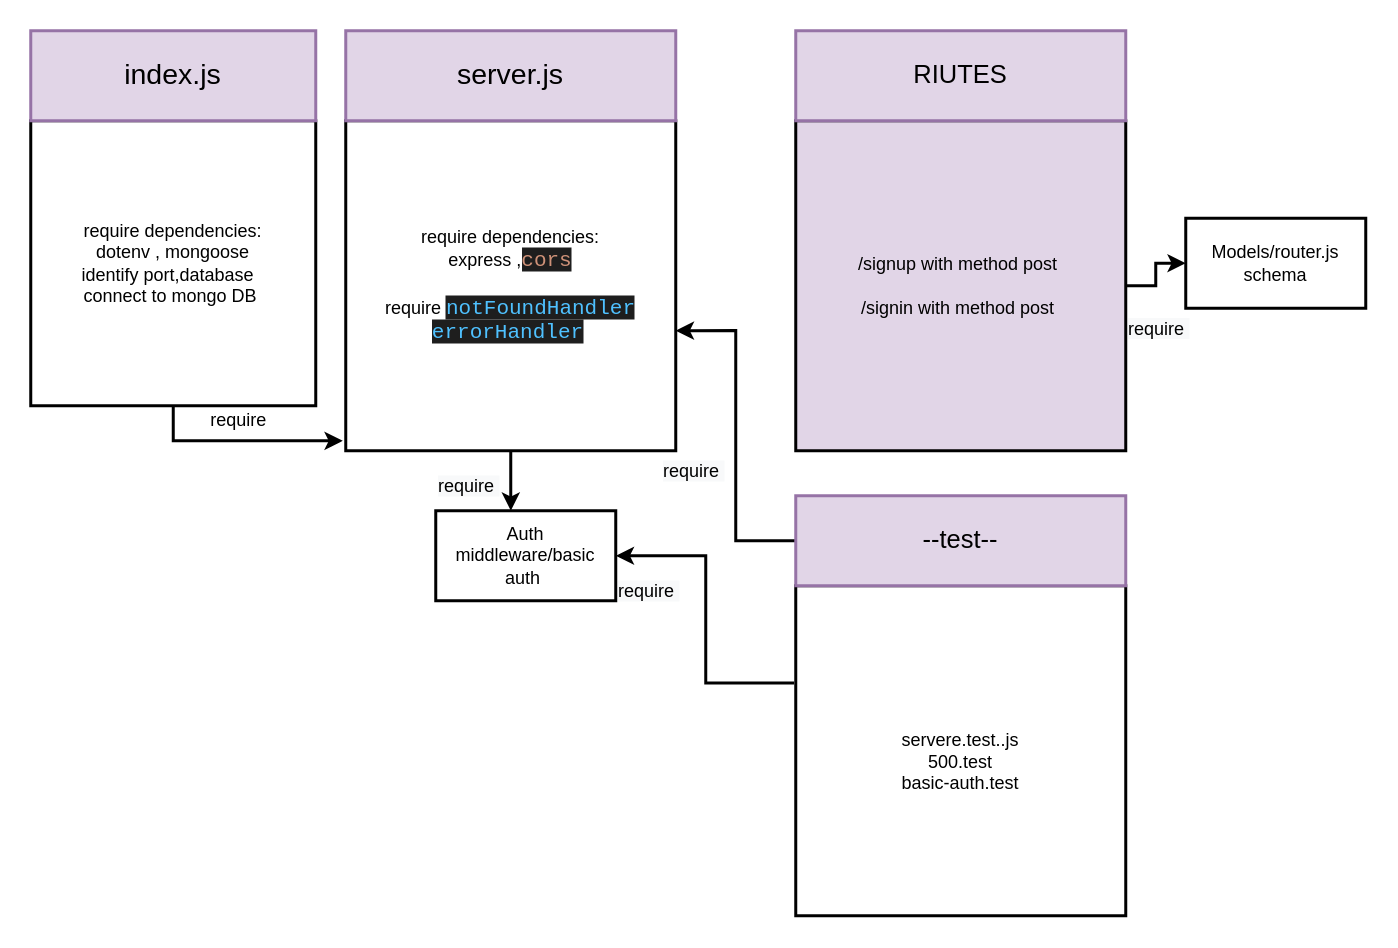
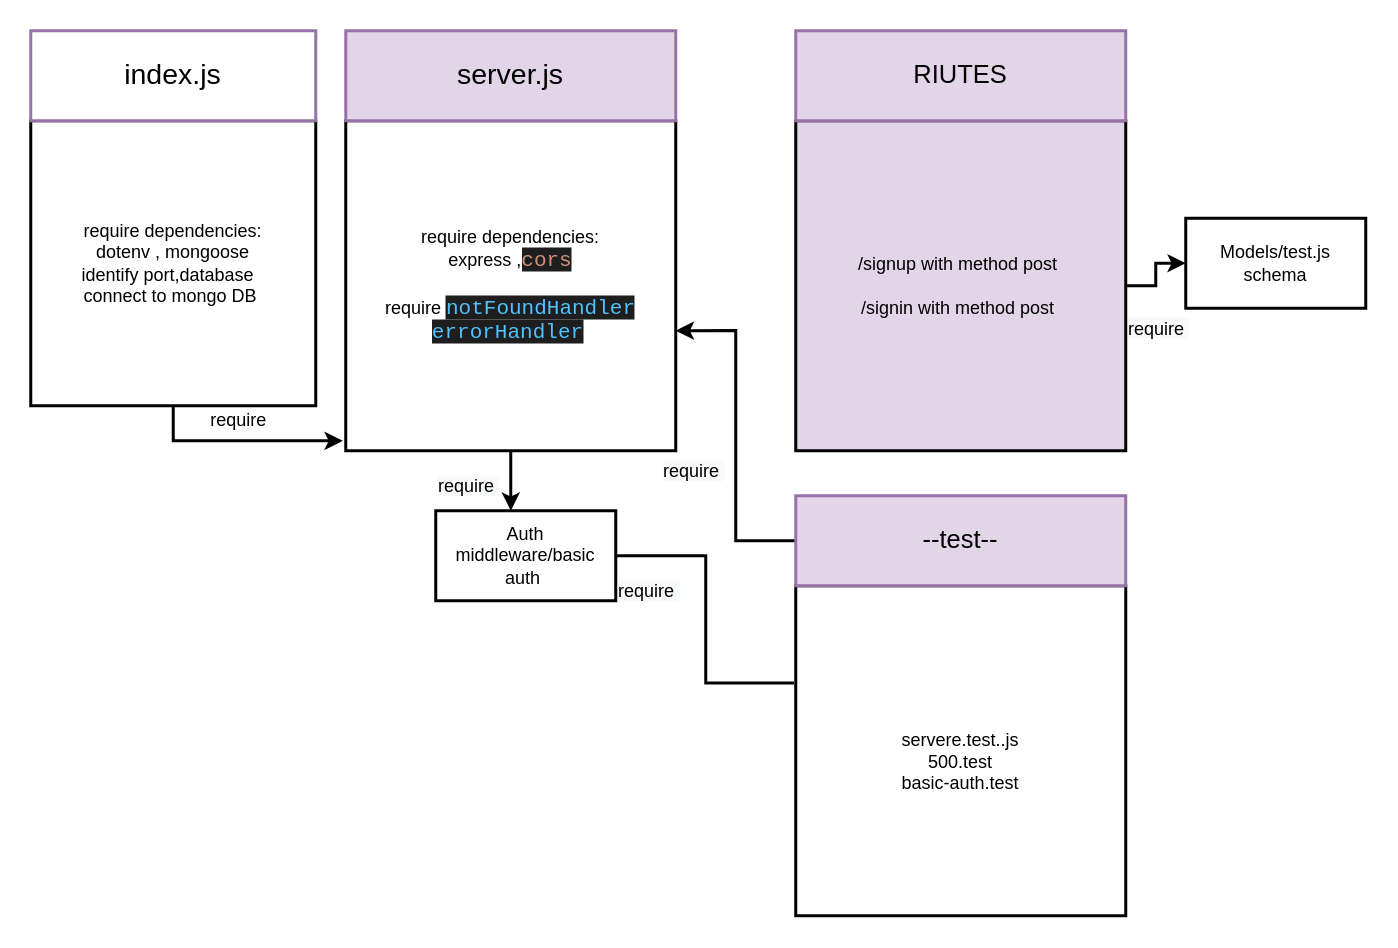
  <mxCell id="0" />
  <mxCell id="1" parent="0" />
  <mxCell id="2" style="edgeStyle=orthogonalEdgeStyle;rounded=0;orthogonalLoop=1;jettySize=auto;html=1;exitX=0.5;exitY=1;exitDx=0;exitDy=0;entryX=-0.009;entryY=0.97;entryDx=0;entryDy=0;entryPerimeter=0;strokeWidth=2;" edge="1" parent="1" source="3" target="6"><mxGeometry relative="1" as="geometry" /></mxCell>
  <mxCell id="3" value="require dependencies:&lt;br&gt;dotenv , mongoose&lt;br&gt;identify port,database&amp;nbsp;&amp;nbsp;&lt;br&gt;connect to mongo DB&amp;nbsp;" style="whiteSpace=wrap;html=1;aspect=fixed;strokeWidth=2;" vertex="1" parent="1"><mxGeometry x="20" y="80" width="190" height="190" as="geometry" /></mxCell>
- <mxCell id="4" value="&lt;font style=&quot;font-size: 19px&quot;&gt;index.js&lt;/font&gt;" style="rounded=0;whiteSpace=wrap;html=1;strokeWidth=2;fillColor=#e1d5e7;strokeColor=#9673a6;" vertex="1" parent="1"><mxGeometry x="20" y="20" width="190" height="60" as="geometry" /></mxCell>
+ <mxCell id="4" value="&lt;font style=&quot;font-size: 19px&quot;&gt;index.js&lt;/font&gt;" style="rounded=0;whiteSpace=wrap;html=1;strokeWidth=2;fillColor=#ffffff;strokeColor=#9673a6;" vertex="1" parent="1"><mxGeometry x="20" y="20" width="190" height="60" as="geometry" /></mxCell>
  <mxCell id="5" style="edgeStyle=orthogonalEdgeStyle;rounded=0;orthogonalLoop=1;jettySize=auto;html=1;exitX=0.5;exitY=1;exitDx=0;exitDy=0;entryX=0.417;entryY=0;entryDx=0;entryDy=0;entryPerimeter=0;strokeWidth=2;" edge="1" parent="1" source="6" target="14"><mxGeometry relative="1" as="geometry"><mxPoint x="340" y="330" as="targetPoint" /></mxGeometry></mxCell>
  <mxCell id="6" value="require dependencies:&lt;br&gt;express ,&lt;span style=&quot;color: rgb(206 , 145 , 120) ; background-color: rgb(30 , 30 , 30) ; font-family: &amp;#34;consolas&amp;#34; , &amp;#34;courier new&amp;#34; , monospace ; font-size: 14px&quot;&gt;cors&lt;/span&gt;&lt;br&gt;&lt;br&gt;require&amp;nbsp;&lt;span style=&quot;color: rgb(79 , 193 , 255) ; background-color: rgb(30 , 30 , 30) ; font-family: &amp;#34;consolas&amp;#34; , &amp;#34;courier new&amp;#34; , monospace ; font-size: 14px&quot;&gt;notFoundHandler&lt;br&gt;&lt;/span&gt;&lt;span style=&quot;color: rgb(79 , 193 , 255) ; background-color: rgb(30 , 30 , 30) ; font-family: &amp;#34;consolas&amp;#34; , &amp;#34;courier new&amp;#34; , monospace ; font-size: 14px&quot;&gt;errorHandler&lt;/span&gt;&lt;span&gt;&amp;nbsp;&lt;/span&gt;" style="whiteSpace=wrap;html=1;aspect=fixed;strokeWidth=2;" vertex="1" parent="1"><mxGeometry x="230" y="80" width="220" height="220" as="geometry" /></mxCell>
  <mxCell id="7" value="&lt;font style=&quot;font-size: 19px&quot;&gt;server.js&lt;/font&gt;" style="rounded=0;whiteSpace=wrap;html=1;strokeWidth=2;fillColor=#e1d5e7;strokeColor=#9673a6;" vertex="1" parent="1"><mxGeometry x="230" y="20" width="220" height="60" as="geometry" /></mxCell>
  <mxCell id="8" value="require&amp;nbsp;" style="text;html=1;align=center;verticalAlign=middle;resizable=0;points=[];autosize=1;strokeColor=none;" vertex="1" parent="1"><mxGeometry x="130" y="270" width="60" height="20" as="geometry" /></mxCell>
  <mxCell id="9" style="edgeStyle=orthogonalEdgeStyle;rounded=0;orthogonalLoop=1;jettySize=auto;html=1;exitX=1;exitY=0.5;exitDx=0;exitDy=0;entryX=0;entryY=0.5;entryDx=0;entryDy=0;strokeWidth=2;" edge="1" parent="1" source="10" target="12"><mxGeometry relative="1" as="geometry" /></mxCell>
  <mxCell id="10" value="/signup with method post&amp;nbsp;&lt;br&gt;&lt;br&gt;/signin with method post&amp;nbsp;" style="whiteSpace=wrap;html=1;aspect=fixed;strokeWidth=2;fillColor=#e1d5e7;" vertex="1" parent="1"><mxGeometry x="530" y="80" width="220" height="220" as="geometry" /></mxCell>
  <mxCell id="11" value="&lt;font style=&quot;font-size: 17px&quot;&gt;RIUTES&lt;/font&gt;" style="rounded=0;whiteSpace=wrap;html=1;strokeWidth=2;fillColor=#e1d5e7;strokeColor=#9673a6;" vertex="1" parent="1"><mxGeometry x="530" y="20" width="220" height="60" as="geometry" /></mxCell>
- <mxCell id="12" value="Models/router.js&lt;br&gt;schema" style="rounded=0;whiteSpace=wrap;html=1;strokeWidth=2;" vertex="1" parent="1"><mxGeometry x="790" y="145" width="120" height="60" as="geometry" /></mxCell>
+ <mxCell id="12" value="Models/test.js&lt;br&gt;schema" style="rounded=0;whiteSpace=wrap;html=1;strokeWidth=2;" vertex="1" parent="1"><mxGeometry x="790" y="145" width="120" height="60" as="geometry" /></mxCell>
  <mxCell id="13" value="&lt;span style=&quot;color: rgb(0, 0, 0); font-family: helvetica; font-size: 12px; font-style: normal; font-weight: 400; letter-spacing: normal; text-align: center; text-indent: 0px; text-transform: none; word-spacing: 0px; background-color: rgb(248, 249, 250); display: inline; float: none;&quot;&gt;require&amp;nbsp;&lt;/span&gt;" style="text;whiteSpace=wrap;html=1;strokeWidth=2;" vertex="1" parent="1"><mxGeometry x="750" y="205" width="70" height="30" as="geometry" /></mxCell>
  <mxCell id="14" value="Auth middleware/basic auth&amp;nbsp;" style="rounded=0;whiteSpace=wrap;html=1;strokeWidth=2;" vertex="1" parent="1"><mxGeometry x="290" y="340" width="120" height="60" as="geometry" /></mxCell>
  <mxCell id="15" value="&lt;span style=&quot;color: rgb(0, 0, 0); font-family: helvetica; font-size: 12px; font-style: normal; font-weight: 400; letter-spacing: normal; text-align: center; text-indent: 0px; text-transform: none; word-spacing: 0px; background-color: rgb(248, 249, 250); display: inline; float: none;&quot;&gt;require&amp;nbsp;&lt;/span&gt;" style="text;whiteSpace=wrap;html=1;strokeWidth=2;" vertex="1" parent="1"><mxGeometry x="290" y="310" width="70" height="30" as="geometry" /></mxCell>
  <mxCell id="16" value="&lt;br&gt;servere.test..js&lt;br&gt;500.test&lt;br&gt;basic-auth.test" style="whiteSpace=wrap;html=1;aspect=fixed;strokeWidth=2;" vertex="1" parent="1"><mxGeometry x="530" y="390" width="220" height="220" as="geometry" /></mxCell>
- <mxCell id="17" style="edgeStyle=orthogonalEdgeStyle;rounded=0;orthogonalLoop=1;jettySize=auto;html=1;exitX=-0.005;exitY=0.295;exitDx=0;exitDy=0;entryX=1;entryY=0.5;entryDx=0;entryDy=0;exitPerimeter=0;strokeWidth=2;" edge="1" parent="1" source="16" target="14"><mxGeometry relative="1" as="geometry" /></mxCell>
+ <mxCell id="17" style="edgeStyle=orthogonalEdgeStyle;rounded=0;orthogonalLoop=1;jettySize=auto;html=1;exitX=-0.005;exitY=0.295;exitDx=0;exitDy=0;entryX=1;entryY=0.5;entryDx=0;entryDy=0;exitPerimeter=0;strokeWidth=2;endArrow=none;" edge="1" parent="1" source="16" target="14"><mxGeometry relative="1" as="geometry" /></mxCell>
  <mxCell id="18" style="edgeStyle=orthogonalEdgeStyle;rounded=0;orthogonalLoop=1;jettySize=auto;html=1;exitX=0;exitY=0.5;exitDx=0;exitDy=0;entryX=1;entryY=0.636;entryDx=0;entryDy=0;entryPerimeter=0;strokeWidth=2;" edge="1" parent="1" source="19" target="6"><mxGeometry relative="1" as="geometry" /></mxCell>
  <mxCell id="19" value="&lt;font style=&quot;font-size: 17px&quot;&gt;--test--&lt;/font&gt;" style="rounded=0;whiteSpace=wrap;html=1;strokeWidth=2;fillColor=#e1d5e7;strokeColor=#9673a6;" vertex="1" parent="1"><mxGeometry x="530" y="330" width="220" height="60" as="geometry" /></mxCell>
  <mxCell id="20" value="&lt;span style=&quot;color: rgb(0, 0, 0); font-family: helvetica; font-size: 12px; font-style: normal; font-weight: 400; letter-spacing: normal; text-align: center; text-indent: 0px; text-transform: none; word-spacing: 0px; background-color: rgb(248, 249, 250); display: inline; float: none;&quot;&gt;require&amp;nbsp;&lt;/span&gt;" style="text;whiteSpace=wrap;html=1;strokeWidth=2;" vertex="1" parent="1"><mxGeometry x="440" y="300" width="70" height="30" as="geometry" /></mxCell>
  <mxCell id="21" value="&lt;span style=&quot;color: rgb(0, 0, 0); font-family: helvetica; font-size: 12px; font-style: normal; font-weight: 400; letter-spacing: normal; text-align: center; text-indent: 0px; text-transform: none; word-spacing: 0px; background-color: rgb(248, 249, 250); display: inline; float: none;&quot;&gt;require&amp;nbsp;&lt;/span&gt;" style="text;whiteSpace=wrap;html=1;strokeWidth=2;" vertex="1" parent="1"><mxGeometry x="410" y="380" width="70" height="30" as="geometry" /></mxCell>
